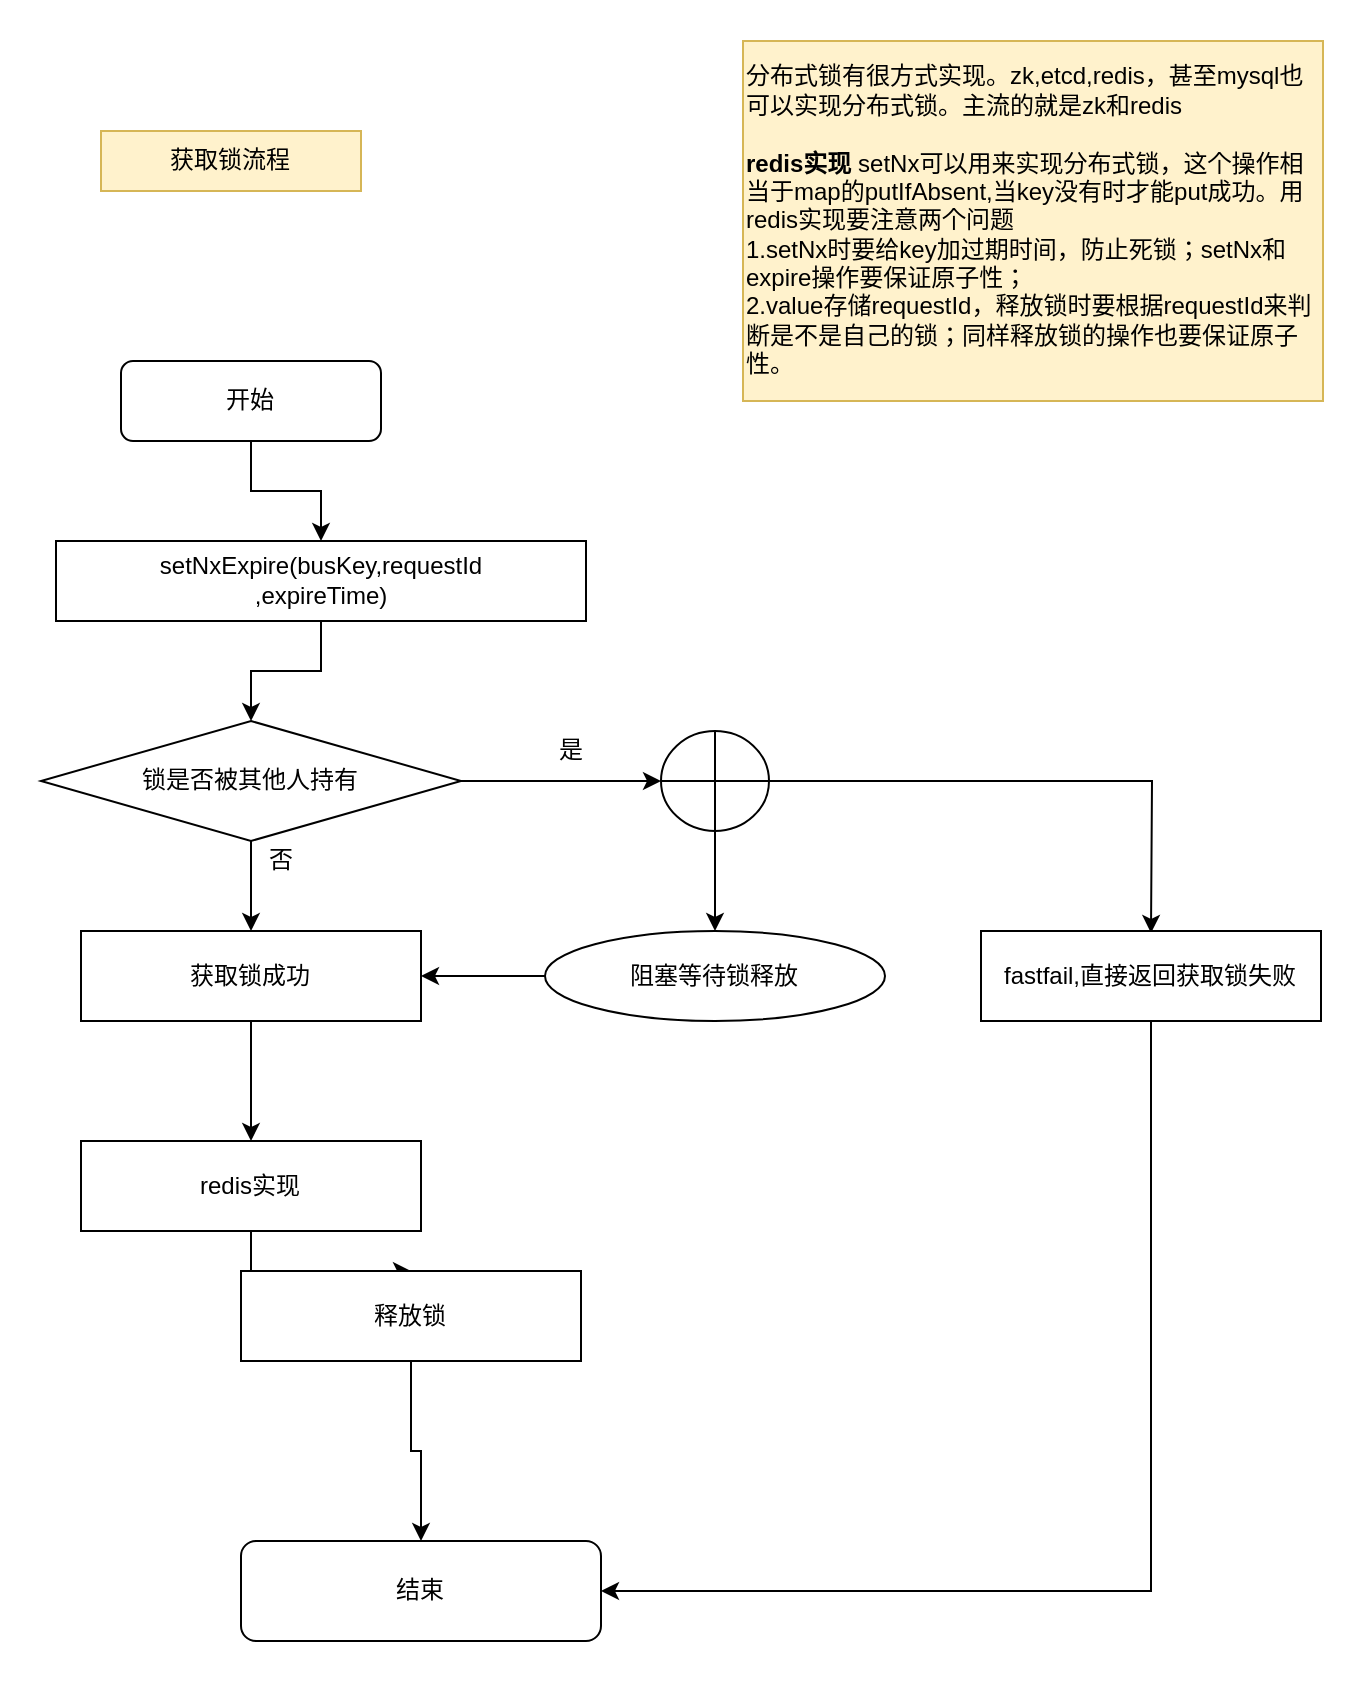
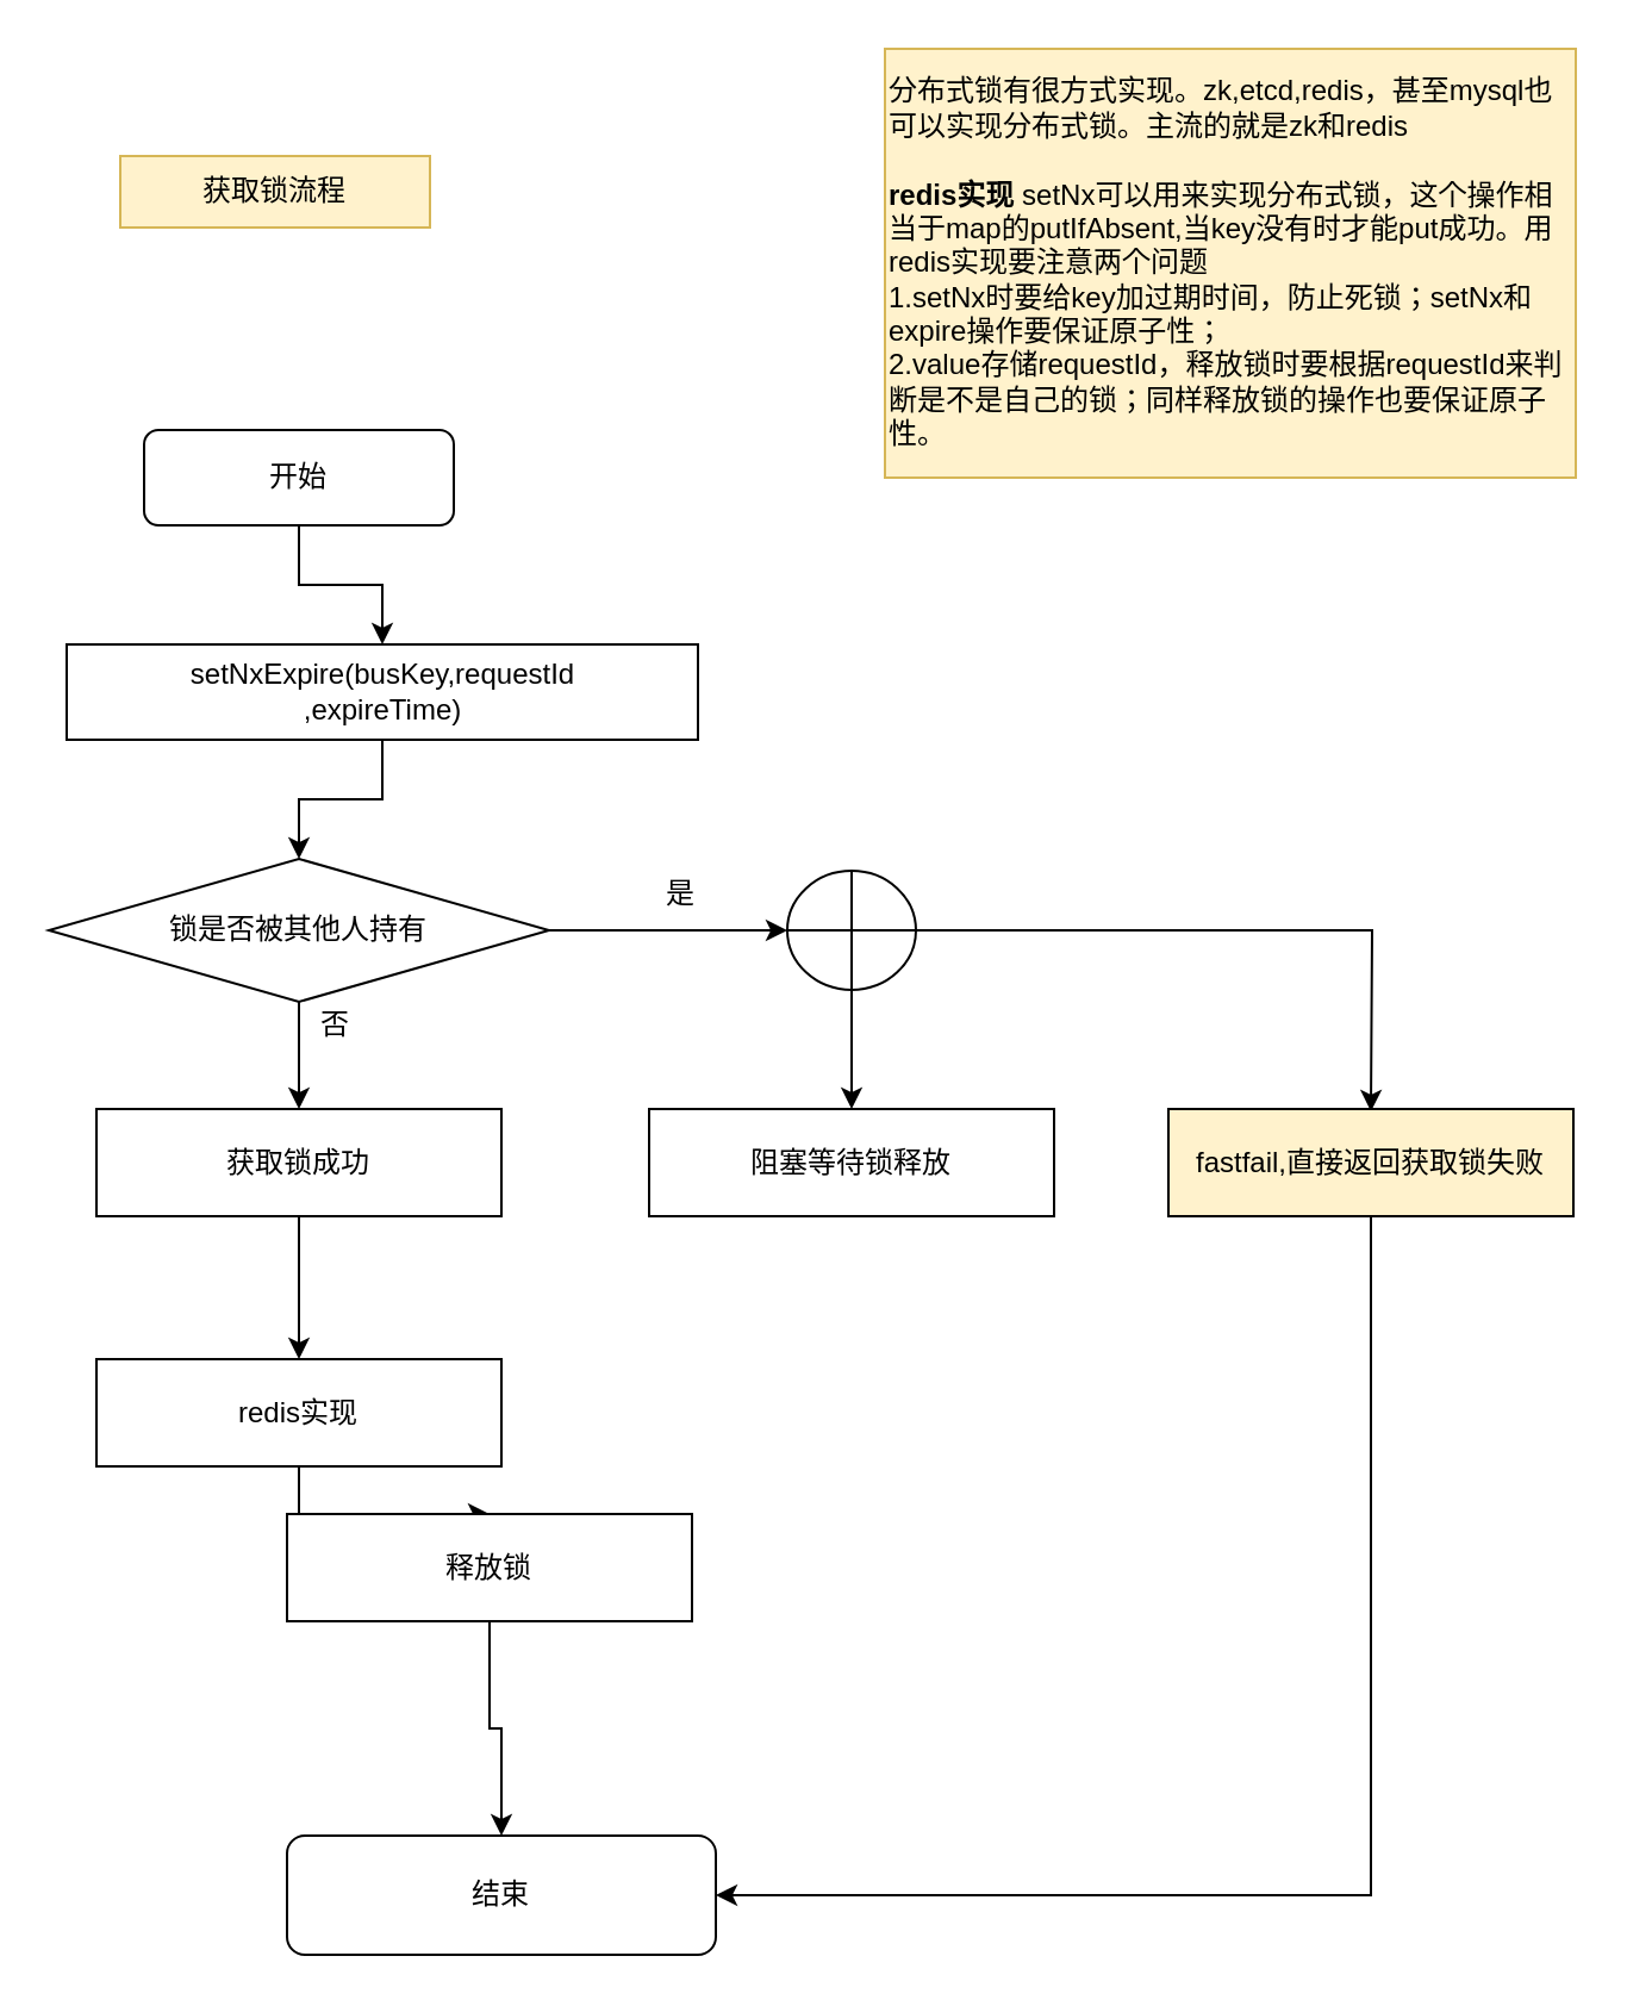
  <mxCell id="0" />
  <mxCell id="1" parent="0" />
  <mxCell id="2" style="edgeStyle=orthogonalEdgeStyle;rounded=0;orthogonalLoop=1;jettySize=auto;html=1;exitX=0.5;exitY=1;exitDx=0;exitDy=0;entryX=0.5;entryY=0;entryDx=0;entryDy=0;" edge="1" parent="1" source="3" target="9"><mxGeometry relative="1" as="geometry" /></mxCell>
  <mxCell id="3" value="setNxExpire(busKey,requestId&lt;br&gt;,expireTime)" style="rounded=0;whiteSpace=wrap;html=1;" vertex="1" parent="1"><mxGeometry x="27.5" y="270" width="265" height="40" as="geometry" /></mxCell>
  <mxCell id="4" style="edgeStyle=orthogonalEdgeStyle;rounded=0;orthogonalLoop=1;jettySize=auto;html=1;exitX=0.5;exitY=1;exitDx=0;exitDy=0;entryX=0.5;entryY=0;entryDx=0;entryDy=0;" edge="1" parent="1" source="5" target="3"><mxGeometry relative="1" as="geometry" /></mxCell>
  <mxCell id="5" value="开始" style="rounded=1;whiteSpace=wrap;html=1;" vertex="1" parent="1"><mxGeometry x="60" y="180" width="130" height="40" as="geometry" /></mxCell>
  <mxCell id="6" value="获取锁流程" style="text;html=1;strokeColor=#d6b656;fillColor=#fff2cc;align=center;verticalAlign=middle;whiteSpace=wrap;rounded=0;" vertex="1" parent="1"><mxGeometry x="50" y="65" width="130" height="30" as="geometry" /></mxCell>
  <mxCell id="7" style="edgeStyle=orthogonalEdgeStyle;rounded=0;orthogonalLoop=1;jettySize=auto;html=1;exitX=0.5;exitY=1;exitDx=0;exitDy=0;entryX=0.5;entryY=0;entryDx=0;entryDy=0;" edge="1" parent="1" source="9" target="11"><mxGeometry relative="1" as="geometry" /></mxCell>
  <mxCell id="8" style="edgeStyle=orthogonalEdgeStyle;rounded=0;orthogonalLoop=1;jettySize=auto;html=1;exitX=1;exitY=0.5;exitDx=0;exitDy=0;" edge="1" parent="1" source="9"><mxGeometry relative="1" as="geometry"><mxPoint x="330" y="390" as="targetPoint" /></mxGeometry></mxCell>
  <mxCell id="9" value="锁是否被其他人持有" style="rhombus;whiteSpace=wrap;html=1;" vertex="1" parent="1"><mxGeometry x="20" y="360" width="210" height="60" as="geometry" /></mxCell>
  <mxCell id="10" style="edgeStyle=orthogonalEdgeStyle;rounded=0;orthogonalLoop=1;jettySize=auto;html=1;exitX=0.5;exitY=1;exitDx=0;exitDy=0;" edge="1" parent="1" source="11" target="13"><mxGeometry relative="1" as="geometry" /></mxCell>
  <mxCell id="11" value="获取锁成功" style="rounded=0;whiteSpace=wrap;html=1;" vertex="1" parent="1"><mxGeometry x="40" y="465" width="170" height="45" as="geometry" /></mxCell>
  <mxCell id="12" style="edgeStyle=orthogonalEdgeStyle;rounded=0;orthogonalLoop=1;jettySize=auto;html=1;exitX=0.5;exitY=1;exitDx=0;exitDy=0;" edge="1" parent="1" source="13" target="16"><mxGeometry relative="1" as="geometry" /></mxCell>
  <mxCell id="13" value="redis实现" style="rounded=0;whiteSpace=wrap;html=1;" vertex="1" parent="1"><mxGeometry x="40" y="570" width="170" height="45" as="geometry" /></mxCell>
  <mxCell id="14" value="否" style="text;html=1;align=center;verticalAlign=middle;resizable=0;points=[];autosize=1;strokeColor=none;fillColor=none;" vertex="1" parent="1"><mxGeometry x="125" y="420" width="30" height="20" as="geometry" /></mxCell>
  <mxCell id="15" style="edgeStyle=orthogonalEdgeStyle;rounded=0;orthogonalLoop=1;jettySize=auto;html=1;exitX=0.5;exitY=1;exitDx=0;exitDy=0;" edge="1" parent="1" source="16" target="24"><mxGeometry relative="1" as="geometry" /></mxCell>
  <mxCell id="16" value="释放锁" style="rounded=0;whiteSpace=wrap;html=1;" vertex="1" parent="1"><mxGeometry x="120" y="635" width="170" height="45" as="geometry" /></mxCell>
- <mxCell id="17" style="edgeStyle=orthogonalEdgeStyle;rounded=0;orthogonalLoop=1;jettySize=auto;html=1;exitX=0;exitY=0.5;exitDx=0;exitDy=0;entryX=1;entryY=0.5;entryDx=0;entryDy=0;" edge="1" parent="1" source="18" target="11"><mxGeometry relative="1" as="geometry" /></mxCell>
- <mxCell id="18" value="阻塞等待锁释放" style="ellipse;whiteSpace=wrap;html=1;" vertex="1" parent="1"><mxGeometry x="272" y="465" width="170" height="45" as="geometry" /></mxCell>
+ <mxCell id="18" value="阻塞等待锁释放" style="rounded=0;whiteSpace=wrap;html=1;" vertex="1" parent="1"><mxGeometry x="272" y="465" width="170" height="45" as="geometry" /></mxCell>
  <mxCell id="19" style="edgeStyle=orthogonalEdgeStyle;rounded=0;orthogonalLoop=1;jettySize=auto;html=1;exitX=0.5;exitY=1;exitDx=0;exitDy=0;entryX=0.5;entryY=0;entryDx=0;entryDy=0;" edge="1" parent="1" source="21" target="18"><mxGeometry relative="1" as="geometry" /></mxCell>
  <mxCell id="20" style="edgeStyle=orthogonalEdgeStyle;rounded=0;orthogonalLoop=1;jettySize=auto;html=1;exitX=1;exitY=0.5;exitDx=0;exitDy=0;" edge="1" parent="1" source="21"><mxGeometry relative="1" as="geometry"><mxPoint x="575" y="466" as="targetPoint" /></mxGeometry></mxCell>
  <mxCell id="21" value="" style="shape=orEllipse;perimeter=ellipsePerimeter;whiteSpace=wrap;html=1;backgroundOutline=1;" vertex="1" parent="1"><mxGeometry x="330" y="365" width="54" height="50" as="geometry" /></mxCell>
  <mxCell id="22" style="edgeStyle=orthogonalEdgeStyle;rounded=0;orthogonalLoop=1;jettySize=auto;html=1;exitX=0.5;exitY=1;exitDx=0;exitDy=0;entryX=1;entryY=0.5;entryDx=0;entryDy=0;" edge="1" parent="1" source="23" target="24"><mxGeometry relative="1" as="geometry" /></mxCell>
- <mxCell id="23" value="fastfail,直接返回获取锁失败" style="rounded=0;whiteSpace=wrap;html=1;" vertex="1" parent="1"><mxGeometry x="490" y="465" width="170" height="45" as="geometry" /></mxCell>
+ <mxCell id="23" value="fastfail,直接返回获取锁失败" style="rounded=0;whiteSpace=wrap;html=1;fillColor=#fff2cc;" vertex="1" parent="1"><mxGeometry x="490" y="465" width="170" height="45" as="geometry" /></mxCell>
  <mxCell id="24" value="结束" style="rounded=1;whiteSpace=wrap;html=1;" vertex="1" parent="1"><mxGeometry x="120" y="770" width="180" height="50" as="geometry" /></mxCell>
  <mxCell id="25" value="是" style="text;html=1;align=center;verticalAlign=middle;resizable=0;points=[];autosize=1;strokeColor=none;fillColor=none;" vertex="1" parent="1"><mxGeometry x="270" y="365" width="30" height="20" as="geometry" /></mxCell>
  <mxCell id="26" value="分布式锁有很方式实现。zk,etcd,redis，甚至mysql也可以实现分布式锁。主流的就是zk和redis&lt;br&gt;&lt;br&gt;&lt;b&gt;redis实现&amp;nbsp;&lt;/b&gt;setNx可以用来实现分布式锁，这个操作相当于map的putIfAbsent,当key没有时才能put成功。用redis实现要注意两个问题&lt;br&gt;1.setNx时要给key加过期时间，防止死锁；setNx和expire操作要保证原子性；&lt;br&gt;2.value存储requestId，释放锁时要根据requestId来判断是不是自己的锁；同样释放锁的操作也要保证原子性。" style="text;html=1;strokeColor=#d6b656;fillColor=#fff2cc;align=left;verticalAlign=middle;whiteSpace=wrap;rounded=0;" vertex="1" parent="1"><mxGeometry x="371" y="20" width="290" height="180" as="geometry" /></mxCell>
